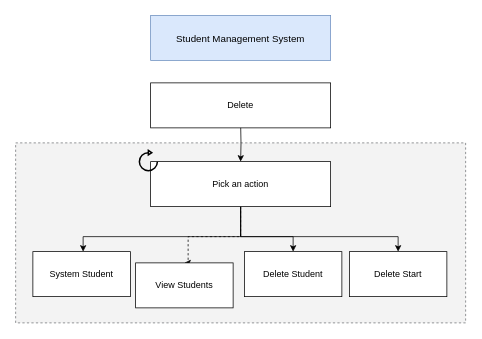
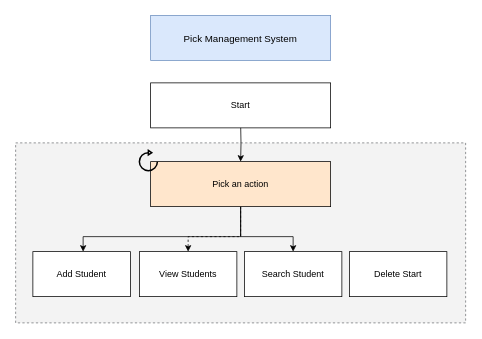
  <mxCell id="0" />
  <mxCell id="1" parent="0" />
- <mxCell id="2" value="&lt;font style=&quot;font-size: 13px;&quot;&gt;Student Management System&lt;/font&gt;" style="rounded=0;whiteSpace=wrap;html=1;fontSize=16;fillColor=#dae8fc;strokeColor=#6c8ebf;" vertex="1" parent="1"><mxGeometry x="200" y="20" width="240" height="60" as="geometry" /></mxCell>
+ <mxCell id="2" value="&lt;font style=&quot;font-size: 13px;&quot;&gt;Pick Management System&lt;/font&gt;" style="rounded=0;whiteSpace=wrap;html=1;fontSize=16;fillColor=#dae8fc;strokeColor=#6c8ebf;" vertex="1" parent="1"><mxGeometry x="200" y="20" width="240" height="60" as="geometry" /></mxCell>
  <mxCell id="3" value="" style="rounded=0;whiteSpace=wrap;html=1;fontSize=16;dashed=1;fillColor=#eeeeee;strokeWidth=1;perimeterSpacing=2;strokeColor=#36393d;opacity=70;" vertex="1" parent="1"><mxGeometry x="20" y="190" width="600" height="240" as="geometry" /></mxCell>
  <mxCell id="4" value="" style="edgeStyle=orthogonalEdgeStyle;rounded=0;orthogonalLoop=1;jettySize=auto;html=1;" edge="1" parent="1" target="9"><mxGeometry relative="1" as="geometry"><mxPoint x="320" y="165" as="sourcePoint" /></mxGeometry></mxCell>
  <mxCell id="5" value="" style="edgeStyle=orthogonalEdgeStyle;rounded=0;orthogonalLoop=1;jettySize=auto;html=1;" edge="1" parent="1" source="9" target="11"><mxGeometry relative="1" as="geometry"><Array as="points"><mxPoint x="320" y="315" /><mxPoint x="390" y="315" /></Array></mxGeometry></mxCell>
  <mxCell id="6" style="edgeStyle=orthogonalEdgeStyle;rounded=0;orthogonalLoop=1;jettySize=auto;html=1;entryX=0.5;entryY=0;entryDx=0;entryDy=0;dashed=1;" edge="1" parent="1" source="9" target="10"><mxGeometry relative="1" as="geometry"><Array as="points"><mxPoint x="320" y="315" /><mxPoint x="250" y="315" /></Array></mxGeometry></mxCell>
  <mxCell id="7" style="edgeStyle=orthogonalEdgeStyle;rounded=0;orthogonalLoop=1;jettySize=auto;html=1;" edge="1" parent="1" source="9"><mxGeometry relative="1" as="geometry"><Array as="points"><mxPoint x="320" y="315" /><mxPoint x="110" y="315" /></Array><mxPoint x="110" y="335" as="targetPoint" /></mxGeometry></mxCell>
- <mxCell id="8" style="edgeStyle=orthogonalEdgeStyle;rounded=0;orthogonalLoop=1;jettySize=auto;html=1;entryX=0.5;entryY=0;entryDx=0;entryDy=0;" edge="1" parent="1" source="9" target="12"><mxGeometry relative="1" as="geometry"><Array as="points"><mxPoint x="320" y="315" /><mxPoint x="530" y="315" /></Array></mxGeometry></mxCell>
- <mxCell id="9" value="Pick an action" style="whiteSpace=wrap;html=1;rounded=1;arcSize=0;" vertex="1" parent="1"><mxGeometry x="200" y="215" width="240" height="60" as="geometry" /></mxCell>
- <mxCell id="10" value="View Students" style="whiteSpace=wrap;html=1;rounded=1;arcSize=0;" vertex="1" parent="1"><mxGeometry x="180" y="350" width="130" height="60" as="geometry" /></mxCell>
- <mxCell id="11" value="Delete Student" style="whiteSpace=wrap;html=1;rounded=1;arcSize=0;" vertex="1" parent="1"><mxGeometry x="325" y="335" width="130" height="60" as="geometry" /></mxCell>
+ <mxCell id="9" value="Pick an action" style="whiteSpace=wrap;html=1;rounded=1;arcSize=0;fillColor=#ffe6cc;" vertex="1" parent="1"><mxGeometry x="200" y="215" width="240" height="60" as="geometry" /></mxCell>
+ <mxCell id="10" value="View Students" style="whiteSpace=wrap;html=1;rounded=1;arcSize=0;" vertex="1" parent="1"><mxGeometry x="185" y="335" width="130" height="60" as="geometry" /></mxCell>
+ <mxCell id="11" value="Search Student" style="whiteSpace=wrap;html=1;rounded=1;arcSize=0;" vertex="1" parent="1"><mxGeometry x="325" y="335" width="130" height="60" as="geometry" /></mxCell>
  <mxCell id="12" value="Delete Start" style="whiteSpace=wrap;html=1;rounded=1;arcSize=0;" vertex="1" parent="1"><mxGeometry x="465" y="335" width="130" height="60" as="geometry" /></mxCell>
  <mxCell id="13" value="" style="html=1;verticalLabelPosition=bottom;align=center;labelBackgroundColor=#ffffff;verticalAlign=top;strokeWidth=2;strokeColor=#000000;shadow=0;dashed=0;shape=mxgraph.ios7.icons.reload;fontSize=16;" vertex="1" parent="1"><mxGeometry x="185" y="200" width="24" height="27" as="geometry" /></mxCell>
- <mxCell id="14" value="Delete" style="whiteSpace=wrap;html=1;rounded=1;arcSize=0;" vertex="1" parent="1"><mxGeometry x="200" y="110" width="240" height="60" as="geometry" /></mxCell>
- <mxCell id="15" value="System Student" style="whiteSpace=wrap;html=1;rounded=1;arcSize=0;" vertex="1" parent="1"><mxGeometry x="43" y="335" width="130" height="60" as="geometry" /></mxCell>
+ <mxCell id="14" value="Start" style="whiteSpace=wrap;html=1;rounded=1;arcSize=0;" vertex="1" parent="1"><mxGeometry x="200" y="110" width="240" height="60" as="geometry" /></mxCell>
+ <mxCell id="15" value="Add Student" style="whiteSpace=wrap;html=1;rounded=1;arcSize=0;" vertex="1" parent="1"><mxGeometry x="43" y="335" width="130" height="60" as="geometry" /></mxCell>
